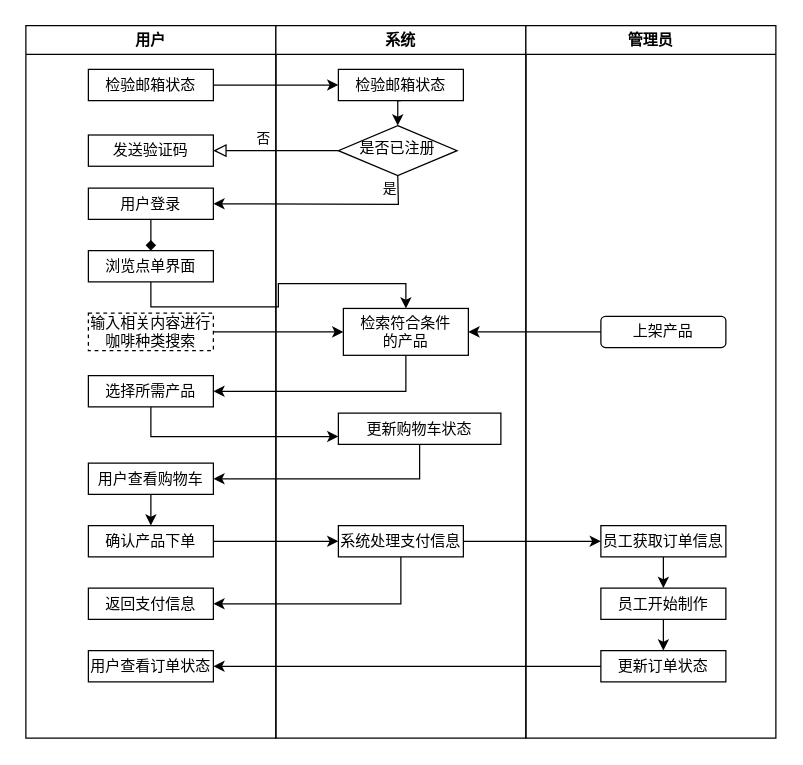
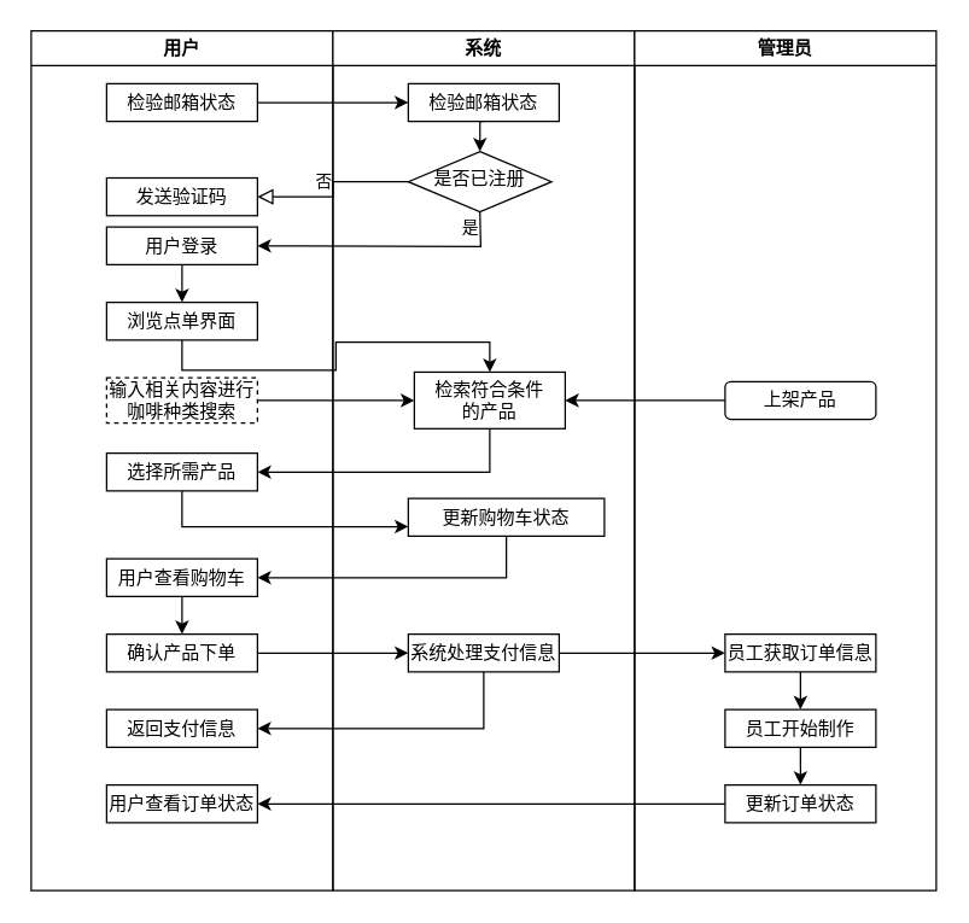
  <mxCell id="0" />
  <mxCell id="1" parent="0" />
  <mxCell id="2" value="否" style="rounded=0;html=1;jettySize=auto;orthogonalLoop=1;fontSize=11;endArrow=block;endFill=0;endSize=8;strokeWidth=1;shadow=0;labelBackgroundColor=none;edgeStyle=orthogonalEdgeStyle;entryX=1;entryY=0.5;entryDx=0;entryDy=0;" parent="1" source="20" target="5" edge="1"><mxGeometry x="0.2" y="-10" relative="1" as="geometry"><mxPoint as="offset" /></mxGeometry></mxCell>
  <mxCell id="3" value="用户" style="swimlane;whiteSpace=wrap;html=1;" vertex="1" parent="1"><mxGeometry x="20" y="20" width="200" height="570" as="geometry" /></mxCell>
  <mxCell id="4" value="检验邮箱状态" style="rounded=0;whiteSpace=wrap;html=1;" vertex="1" parent="3"><mxGeometry x="50" y="35" width="100" height="25" as="geometry" /></mxCell>
- <mxCell id="5" value="发送验证码" style="rounded=0;whiteSpace=wrap;html=1;" vertex="1" parent="3"><mxGeometry x="50" y="87.5" width="100" height="25" as="geometry" /></mxCell>
- <mxCell id="6" style="edgeStyle=orthogonalEdgeStyle;rounded=0;orthogonalLoop=1;jettySize=auto;html=1;exitX=0.5;exitY=1;exitDx=0;exitDy=0;entryX=0.5;entryY=0;entryDx=0;entryDy=0;endArrow=diamond;" edge="1" parent="3" source="7" target="9"><mxGeometry relative="1" as="geometry" /></mxCell>
+ <mxCell id="5" value="发送验证码" style="rounded=0;whiteSpace=wrap;html=1;" vertex="1" parent="3"><mxGeometry x="50" y="97.5" width="100" height="25" as="geometry" /></mxCell>
+ <mxCell id="6" style="edgeStyle=orthogonalEdgeStyle;rounded=0;orthogonalLoop=1;jettySize=auto;html=1;exitX=0.5;exitY=1;exitDx=0;exitDy=0;entryX=0.5;entryY=0;entryDx=0;entryDy=0;" edge="1" parent="3" source="7" target="9"><mxGeometry relative="1" as="geometry" /></mxCell>
  <mxCell id="7" value="用户登录" style="rounded=0;whiteSpace=wrap;html=1;" vertex="1" parent="3"><mxGeometry x="50" y="130" width="100" height="25" as="geometry" /></mxCell>
  <mxCell id="8" style="edgeStyle=orthogonalEdgeStyle;rounded=0;orthogonalLoop=1;jettySize=auto;html=1;exitX=0.5;exitY=1;exitDx=0;exitDy=0;" edge="1" parent="3" source="9" target="21"><mxGeometry relative="1" as="geometry" /></mxCell>
  <mxCell id="9" value="浏览点单界面" style="rounded=0;whiteSpace=wrap;html=1;" vertex="1" parent="3"><mxGeometry x="50" y="180" width="100" height="25" as="geometry" /></mxCell>
  <mxCell id="10" value="输入相关内容进行咖啡种类搜索" style="rounded=0;whiteSpace=wrap;html=1;dashed=1;" vertex="1" parent="3"><mxGeometry x="50" y="230" width="100" height="30" as="geometry" /></mxCell>
  <mxCell id="11" value="选择所需产品" style="rounded=0;whiteSpace=wrap;html=1;" vertex="1" parent="3"><mxGeometry x="50" y="280" width="100" height="25" as="geometry" /></mxCell>
  <mxCell id="12" style="edgeStyle=orthogonalEdgeStyle;rounded=0;orthogonalLoop=1;jettySize=auto;html=1;exitX=0.5;exitY=1;exitDx=0;exitDy=0;entryX=0.5;entryY=0;entryDx=0;entryDy=0;" edge="1" parent="3" source="13" target="14"><mxGeometry relative="1" as="geometry" /></mxCell>
  <mxCell id="13" value="用户查看购物车" style="rounded=0;whiteSpace=wrap;html=1;" vertex="1" parent="3"><mxGeometry x="50" y="350" width="100" height="25" as="geometry" /></mxCell>
  <mxCell id="14" value="确认产品下单" style="rounded=0;whiteSpace=wrap;html=1;" vertex="1" parent="3"><mxGeometry x="50" y="400" width="100" height="25" as="geometry" /></mxCell>
  <mxCell id="15" value="返回支付信息" style="rounded=0;whiteSpace=wrap;html=1;" vertex="1" parent="3"><mxGeometry x="50" y="450" width="100" height="25" as="geometry" /></mxCell>
  <mxCell id="16" value="用户查看订单状态" style="rounded=0;whiteSpace=wrap;html=1;" vertex="1" parent="3"><mxGeometry x="50" y="500" width="100" height="25" as="geometry" /></mxCell>
  <mxCell id="17" value="系统" style="swimlane;whiteSpace=wrap;html=1;" vertex="1" parent="1"><mxGeometry x="220" y="20" width="200" height="570" as="geometry" /></mxCell>
  <mxCell id="18" style="edgeStyle=orthogonalEdgeStyle;rounded=0;orthogonalLoop=1;jettySize=auto;html=1;exitX=0.5;exitY=1;exitDx=0;exitDy=0;entryX=0.5;entryY=0;entryDx=0;entryDy=0;" edge="1" parent="17" source="19" target="20"><mxGeometry relative="1" as="geometry" /></mxCell>
  <mxCell id="19" value="检验邮箱状态" style="rounded=0;whiteSpace=wrap;html=1;" vertex="1" parent="17"><mxGeometry x="50" y="35" width="100" height="25" as="geometry" /></mxCell>
  <mxCell id="20" value="是否已注册" style="rhombus;whiteSpace=wrap;html=1;shadow=0;fontFamily=Helvetica;fontSize=12;align=center;strokeWidth=1;spacing=6;spacingTop=-4;" parent="17" vertex="1"><mxGeometry x="50" y="80" width="95" height="40" as="geometry" /></mxCell>
  <mxCell id="21" value="检索符合条件&lt;div&gt;的产品&lt;/div&gt;" style="rounded=0;whiteSpace=wrap;html=1;" vertex="1" parent="17"><mxGeometry x="54" y="226.25" width="100" height="37.5" as="geometry" /></mxCell>
  <mxCell id="22" value="更新购物车状态" style="rounded=0;whiteSpace=wrap;html=1;" vertex="1" parent="17"><mxGeometry x="50" y="310" width="130" height="25" as="geometry" /></mxCell>
  <mxCell id="23" value="系统处理支付信息" style="rounded=0;whiteSpace=wrap;html=1;" vertex="1" parent="17"><mxGeometry x="50" y="400" width="100" height="25" as="geometry" /></mxCell>
  <mxCell id="24" value="管理员" style="swimlane;whiteSpace=wrap;html=1;" vertex="1" parent="1"><mxGeometry x="420" y="20" width="200" height="570" as="geometry" /></mxCell>
  <mxCell id="25" style="edgeStyle=orthogonalEdgeStyle;rounded=0;orthogonalLoop=1;jettySize=auto;html=1;exitX=0.5;exitY=1;exitDx=0;exitDy=0;entryX=0.5;entryY=0;entryDx=0;entryDy=0;" edge="1" parent="24" source="26" target="28"><mxGeometry relative="1" as="geometry" /></mxCell>
  <mxCell id="26" value="员工获取订单信息" style="rounded=0;whiteSpace=wrap;html=1;" vertex="1" parent="24"><mxGeometry x="60" y="400" width="100" height="25" as="geometry" /></mxCell>
  <mxCell id="27" style="edgeStyle=orthogonalEdgeStyle;rounded=0;orthogonalLoop=1;jettySize=auto;html=1;exitX=0.5;exitY=1;exitDx=0;exitDy=0;entryX=0.5;entryY=0;entryDx=0;entryDy=0;" edge="1" parent="24" source="28" target="29"><mxGeometry relative="1" as="geometry" /></mxCell>
  <mxCell id="28" value="员工开始制作" style="rounded=0;whiteSpace=wrap;html=1;" vertex="1" parent="24"><mxGeometry x="60" y="450" width="100" height="25" as="geometry" /></mxCell>
  <mxCell id="29" value="更新订单状态" style="rounded=0;whiteSpace=wrap;html=1;" vertex="1" parent="24"><mxGeometry x="60" y="500" width="100" height="25" as="geometry" /></mxCell>
  <mxCell id="30" value="上架产品" style="whiteSpace=wrap;html=1;rounded=1;" vertex="1" parent="24"><mxGeometry x="60" y="232.5" width="100" height="25" as="geometry" /></mxCell>
  <mxCell id="31" style="edgeStyle=orthogonalEdgeStyle;rounded=0;orthogonalLoop=1;jettySize=auto;html=1;exitX=1;exitY=0.5;exitDx=0;exitDy=0;entryX=0;entryY=0.5;entryDx=0;entryDy=0;" edge="1" parent="1" source="4" target="19"><mxGeometry relative="1" as="geometry" /></mxCell>
  <mxCell id="32" value="" style="endArrow=classic;html=1;rounded=0;exitX=0.5;exitY=1;exitDx=0;exitDy=0;entryX=1;entryY=0.5;entryDx=0;entryDy=0;" edge="1" parent="1" source="20" target="7"><mxGeometry width="50" height="50" relative="1" as="geometry"><mxPoint x="340" y="360" as="sourcePoint" /><mxPoint x="390" y="310" as="targetPoint" /><Array as="points"><mxPoint x="318" y="163" /></Array></mxGeometry></mxCell>
  <mxCell id="33" value="是" style="edgeLabel;html=1;align=center;verticalAlign=middle;resizable=0;points=[];" vertex="1" connectable="0" parent="32"><mxGeometry x="0.076" y="-6" relative="1" as="geometry"><mxPoint x="61" y="-7" as="offset" /></mxGeometry></mxCell>
  <mxCell id="34" style="edgeStyle=orthogonalEdgeStyle;rounded=0;orthogonalLoop=1;jettySize=auto;html=1;exitX=1;exitY=0.5;exitDx=0;exitDy=0;entryX=0;entryY=0.5;entryDx=0;entryDy=0;" edge="1" parent="1" source="10" target="21"><mxGeometry relative="1" as="geometry" /></mxCell>
  <mxCell id="35" style="edgeStyle=orthogonalEdgeStyle;rounded=0;orthogonalLoop=1;jettySize=auto;html=1;exitX=0.5;exitY=1;exitDx=0;exitDy=0;entryX=1;entryY=0.5;entryDx=0;entryDy=0;" edge="1" parent="1" source="21" target="11"><mxGeometry relative="1" as="geometry" /></mxCell>
  <mxCell id="36" style="edgeStyle=orthogonalEdgeStyle;rounded=0;orthogonalLoop=1;jettySize=auto;html=1;exitX=0.5;exitY=1;exitDx=0;exitDy=0;entryX=0;entryY=0.75;entryDx=0;entryDy=0;" edge="1" parent="1" source="11" target="22"><mxGeometry relative="1" as="geometry" /></mxCell>
  <mxCell id="37" style="edgeStyle=orthogonalEdgeStyle;rounded=0;orthogonalLoop=1;jettySize=auto;html=1;exitX=0.5;exitY=1;exitDx=0;exitDy=0;entryX=1;entryY=0.5;entryDx=0;entryDy=0;" edge="1" parent="1" source="22" target="13"><mxGeometry relative="1" as="geometry" /></mxCell>
  <mxCell id="38" style="edgeStyle=orthogonalEdgeStyle;rounded=0;orthogonalLoop=1;jettySize=auto;html=1;exitX=1;exitY=0.5;exitDx=0;exitDy=0;entryX=0;entryY=0.5;entryDx=0;entryDy=0;" edge="1" parent="1" source="14" target="23"><mxGeometry relative="1" as="geometry" /></mxCell>
  <mxCell id="39" style="edgeStyle=orthogonalEdgeStyle;rounded=0;orthogonalLoop=1;jettySize=auto;html=1;exitX=0.5;exitY=1;exitDx=0;exitDy=0;entryX=1;entryY=0.5;entryDx=0;entryDy=0;" edge="1" parent="1" source="23" target="15"><mxGeometry relative="1" as="geometry" /></mxCell>
  <mxCell id="40" style="edgeStyle=orthogonalEdgeStyle;rounded=0;orthogonalLoop=1;jettySize=auto;html=1;exitX=0;exitY=0.5;exitDx=0;exitDy=0;entryX=1;entryY=0.5;entryDx=0;entryDy=0;" edge="1" parent="1" source="29" target="16"><mxGeometry relative="1" as="geometry" /></mxCell>
  <mxCell id="41" style="edgeStyle=orthogonalEdgeStyle;rounded=0;orthogonalLoop=1;jettySize=auto;html=1;exitX=1;exitY=0.5;exitDx=0;exitDy=0;entryX=0;entryY=0.5;entryDx=0;entryDy=0;" edge="1" parent="1" source="23" target="26"><mxGeometry relative="1" as="geometry" /></mxCell>
  <mxCell id="42" style="edgeStyle=orthogonalEdgeStyle;rounded=0;orthogonalLoop=1;jettySize=auto;html=1;exitX=0;exitY=0.5;exitDx=0;exitDy=0;entryX=1;entryY=0.5;entryDx=0;entryDy=0;" edge="1" parent="1" source="30" target="21"><mxGeometry relative="1" as="geometry" /></mxCell>
